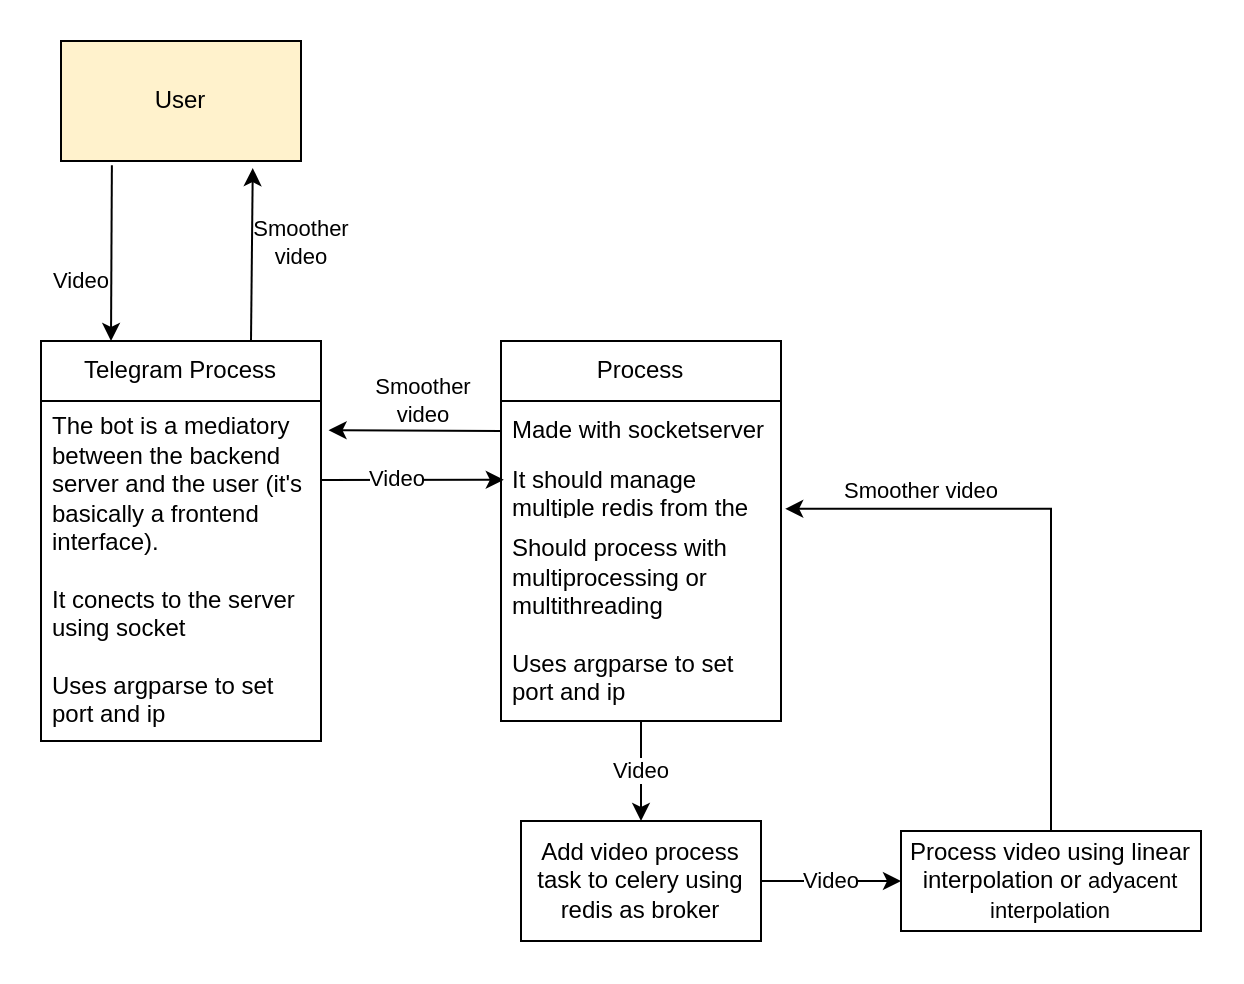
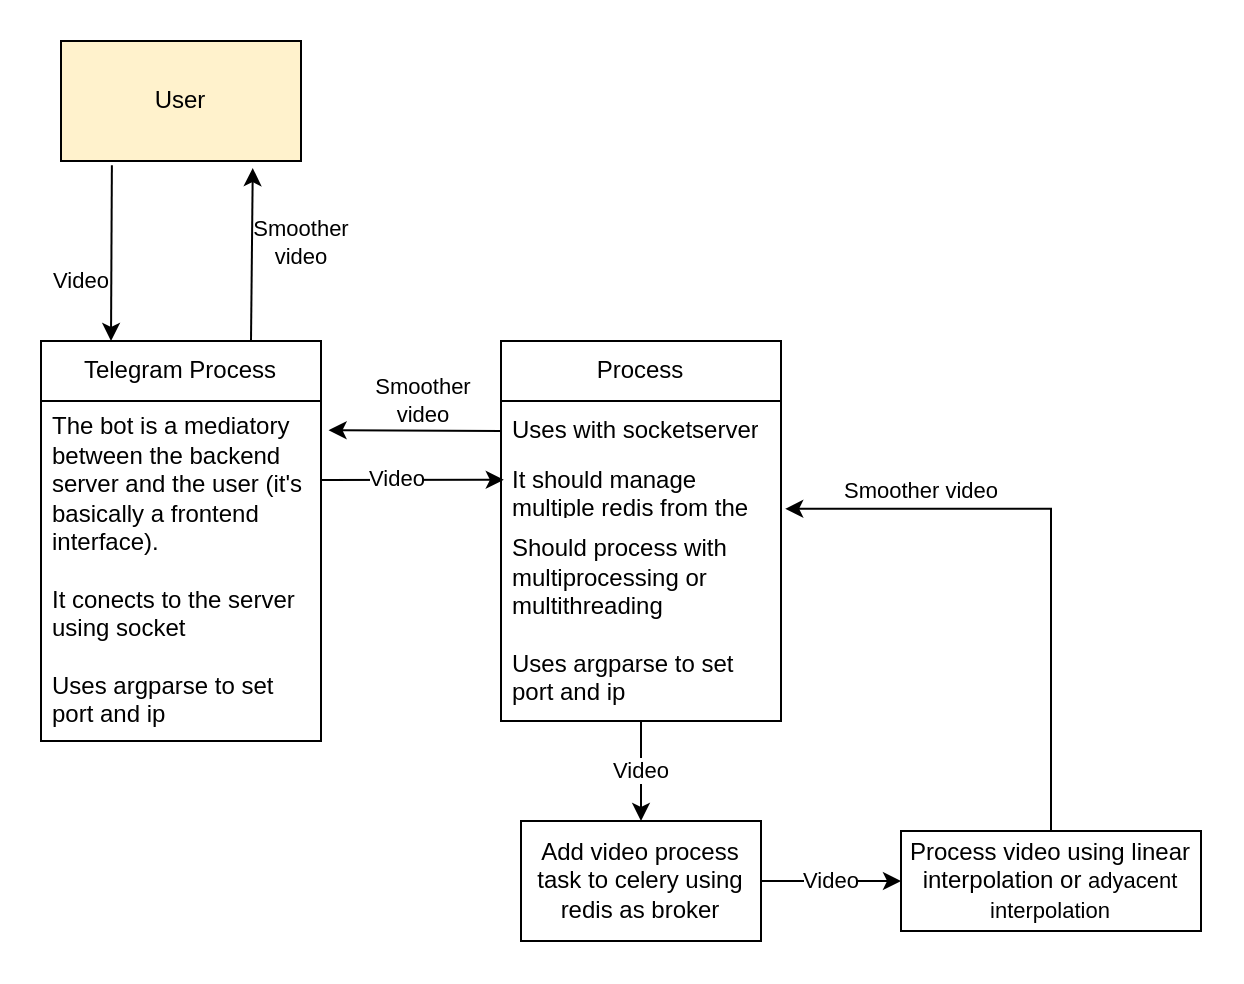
  <mxCell id="0" />
  <mxCell id="1" parent="0" />
  <mxCell id="2" value="User" style="rounded=0;whiteSpace=wrap;html=1;fillColor=#fff2cc;" vertex="1" parent="1"><mxGeometry x="30" y="20" width="120" height="60" as="geometry" /></mxCell>
  <mxCell id="3" value="Telegram Process" style="swimlane;fontStyle=0;childLayout=stackLayout;horizontal=1;startSize=30;horizontalStack=0;resizeParent=1;resizeParentMax=0;resizeLast=0;collapsible=1;marginBottom=0;whiteSpace=wrap;html=1;" vertex="1" parent="1"><mxGeometry x="20" y="170" width="140" height="200" as="geometry"><mxRectangle x="110" y="140" width="60" height="30" as="alternateBounds" /></mxGeometry></mxCell>
  <mxCell id="4" value="The bot is a mediatory between the backend server and the user (it's basically a frontend interface).&lt;br&gt;&lt;br&gt;It conects to the server using socket&lt;br&gt;&lt;br&gt;Uses argparse to set port and ip" style="text;strokeColor=none;fillColor=none;align=left;verticalAlign=middle;spacingLeft=4;spacingRight=4;overflow=hidden;points=[[0,0.5],[1,0.5]];portConstraint=eastwest;rotatable=0;whiteSpace=wrap;html=1;" vertex="1" parent="3"><mxGeometry y="30" width="140" height="170" as="geometry" /></mxCell>
  <mxCell id="5" value="Video" style="endArrow=classic;html=1;rounded=0;entryX=0.25;entryY=0;entryDx=0;entryDy=0;exitX=0.212;exitY=1.036;exitDx=0;exitDy=0;exitPerimeter=0;" edge="1" parent="1" source="2" target="3"><mxGeometry x="0.319" y="-15" width="50" height="50" relative="1" as="geometry"><mxPoint x="30" y="110" as="sourcePoint" /><mxPoint x="100" y="120" as="targetPoint" /><mxPoint as="offset" /></mxGeometry></mxCell>
  <mxCell id="6" value="Video" style="edgeStyle=orthogonalEdgeStyle;rounded=0;orthogonalLoop=1;jettySize=auto;html=1;exitX=0.5;exitY=1;exitDx=0;exitDy=0;entryX=0.5;entryY=0;entryDx=0;entryDy=0;" edge="1" parent="1" source="7" target="20"><mxGeometry relative="1" as="geometry" /></mxCell>
  <mxCell id="7" value="Process" style="swimlane;fontStyle=0;childLayout=stackLayout;horizontal=1;startSize=30;horizontalStack=0;resizeParent=1;resizeParentMax=0;resizeLast=0;collapsible=1;marginBottom=0;whiteSpace=wrap;html=1;" vertex="1" parent="1"><mxGeometry x="250" y="170" width="140" height="190" as="geometry" /></mxCell>
- <mxCell id="8" value="Made with socketserver" style="text;strokeColor=none;fillColor=none;align=left;verticalAlign=middle;spacingLeft=4;spacingRight=4;overflow=hidden;points=[[0,0.5],[1,0.5]];portConstraint=eastwest;rotatable=0;whiteSpace=wrap;html=1;" vertex="1" parent="7"><mxGeometry y="30" width="140" height="30" as="geometry" /></mxCell>
+ <mxCell id="8" value="Uses with socketserver" style="text;strokeColor=none;fillColor=none;align=left;verticalAlign=middle;spacingLeft=4;spacingRight=4;overflow=hidden;points=[[0,0.5],[1,0.5]];portConstraint=eastwest;rotatable=0;whiteSpace=wrap;html=1;" vertex="1" parent="7"><mxGeometry y="30" width="140" height="30" as="geometry" /></mxCell>
  <mxCell id="9" value="It should manage multiple redis from the bot" style="text;strokeColor=none;fillColor=none;align=left;verticalAlign=middle;spacingLeft=4;spacingRight=4;overflow=hidden;points=[[0,0.5],[1,0.5]];portConstraint=eastwest;rotatable=0;whiteSpace=wrap;html=1;" vertex="1" parent="7"><mxGeometry y="60" width="140" height="30" as="geometry" /></mxCell>
  <mxCell id="10" value="Should process with multiprocessing or multithreading&lt;br&gt;&lt;br&gt;Uses argparse to set port and ip" style="text;strokeColor=none;fillColor=none;align=left;verticalAlign=middle;spacingLeft=4;spacingRight=4;overflow=hidden;points=[[0,0.5],[1,0.5]];portConstraint=eastwest;rotatable=0;whiteSpace=wrap;html=1;" vertex="1" parent="7"><mxGeometry y="90" width="140" height="100" as="geometry" /></mxCell>
  <mxCell id="11" style="edgeStyle=orthogonalEdgeStyle;rounded=0;orthogonalLoop=1;jettySize=auto;html=1;exitX=1.002;exitY=0.232;exitDx=0;exitDy=0;entryX=0.01;entryY=0.314;entryDx=0;entryDy=0;entryPerimeter=0;exitPerimeter=0;" edge="1" parent="1" source="4" target="9"><mxGeometry relative="1" as="geometry" /></mxCell>
  <mxCell id="12" value="Video" style="edgeLabel;html=1;align=center;verticalAlign=middle;resizable=0;points=[];" vertex="1" connectable="0" parent="11"><mxGeometry x="-0.184" y="1" relative="1" as="geometry"><mxPoint as="offset" /></mxGeometry></mxCell>
  <mxCell id="13" value="Smoother video" style="edgeStyle=orthogonalEdgeStyle;rounded=0;orthogonalLoop=1;jettySize=auto;html=1;entryX=1.015;entryY=0.797;entryDx=0;entryDy=0;entryPerimeter=0;" edge="1" parent="1" source="14" target="9"><mxGeometry x="0.538" y="-9" relative="1" as="geometry"><mxPoint as="offset" /></mxGeometry></mxCell>
  <mxCell id="14" value="Process video using linear interpolation or&amp;nbsp;&lt;span style=&quot;font-size: 11px; background-color: rgb(255, 255, 255);&quot;&gt;adyacent interpolation&lt;/span&gt;" style="rounded=0;whiteSpace=wrap;html=1;" vertex="1" parent="1"><mxGeometry x="450" y="415" width="150" height="50" as="geometry" /></mxCell>
  <mxCell id="15" value="" style="endArrow=classic;html=1;rounded=0;exitX=0;exitY=0.5;exitDx=0;exitDy=0;entryX=1.027;entryY=0.086;entryDx=0;entryDy=0;entryPerimeter=0;" edge="1" parent="1" source="8" target="4"><mxGeometry width="50" height="50" relative="1" as="geometry"><mxPoint x="410" y="120" as="sourcePoint" /><mxPoint x="460" y="70" as="targetPoint" /></mxGeometry></mxCell>
  <mxCell id="16" value="Smoother&lt;br&gt;video" style="edgeLabel;html=1;align=center;verticalAlign=middle;resizable=0;points=[];" vertex="1" connectable="0" parent="15"><mxGeometry x="0.345" y="-2" relative="1" as="geometry"><mxPoint x="18" y="-13" as="offset" /></mxGeometry></mxCell>
  <mxCell id="17" value="" style="endArrow=classic;html=1;rounded=0;exitX=0.75;exitY=0;exitDx=0;exitDy=0;entryX=0.799;entryY=1.059;entryDx=0;entryDy=0;entryPerimeter=0;" edge="1" parent="1" source="3" target="2"><mxGeometry width="50" height="50" relative="1" as="geometry"><mxPoint x="236" y="120" as="sourcePoint" /><mxPoint x="150" y="120" as="targetPoint" /></mxGeometry></mxCell>
  <mxCell id="18" value="Smoother&lt;br&gt;video" style="edgeLabel;html=1;align=center;verticalAlign=middle;resizable=0;points=[];" vertex="1" connectable="0" parent="17"><mxGeometry x="0.345" y="-2" relative="1" as="geometry"><mxPoint x="22" y="8" as="offset" /></mxGeometry></mxCell>
  <mxCell id="19" value="Video" style="edgeStyle=orthogonalEdgeStyle;rounded=0;orthogonalLoop=1;jettySize=auto;html=1;entryX=0;entryY=0.5;entryDx=0;entryDy=0;" edge="1" parent="1" source="20" target="14"><mxGeometry relative="1" as="geometry" /></mxCell>
  <mxCell id="20" value="Add video process task to celery using redis as broker" style="rounded=0;whiteSpace=wrap;html=1;" vertex="1" parent="1"><mxGeometry x="260" y="410" width="120" height="60" as="geometry" /></mxCell>
